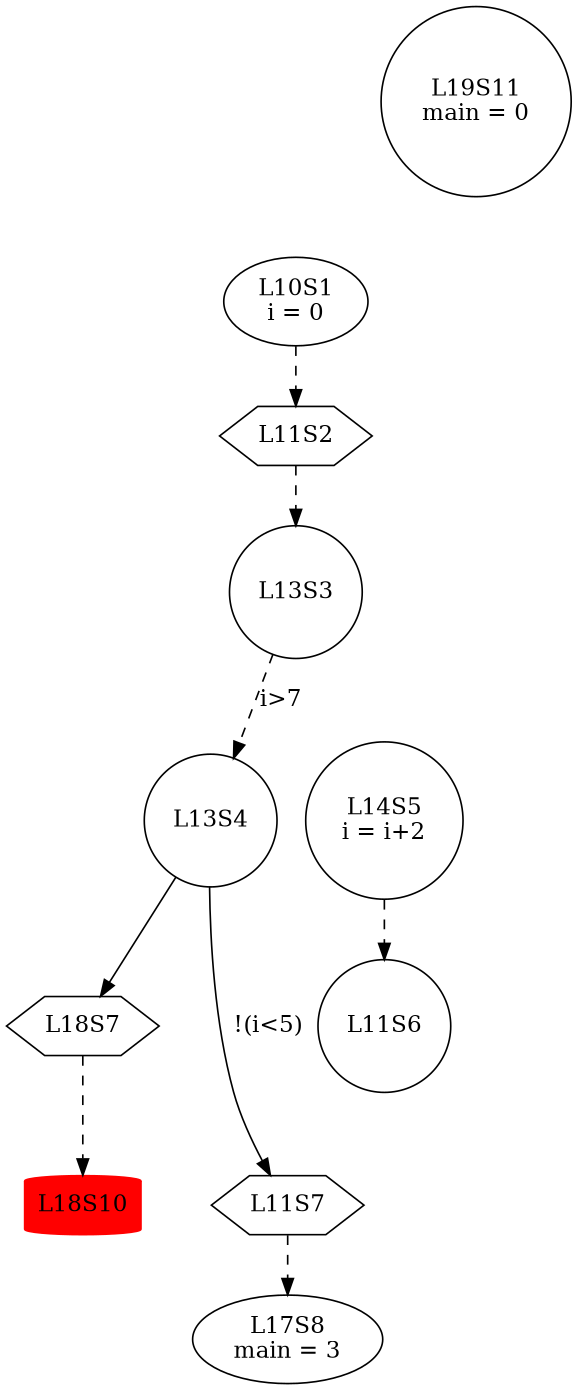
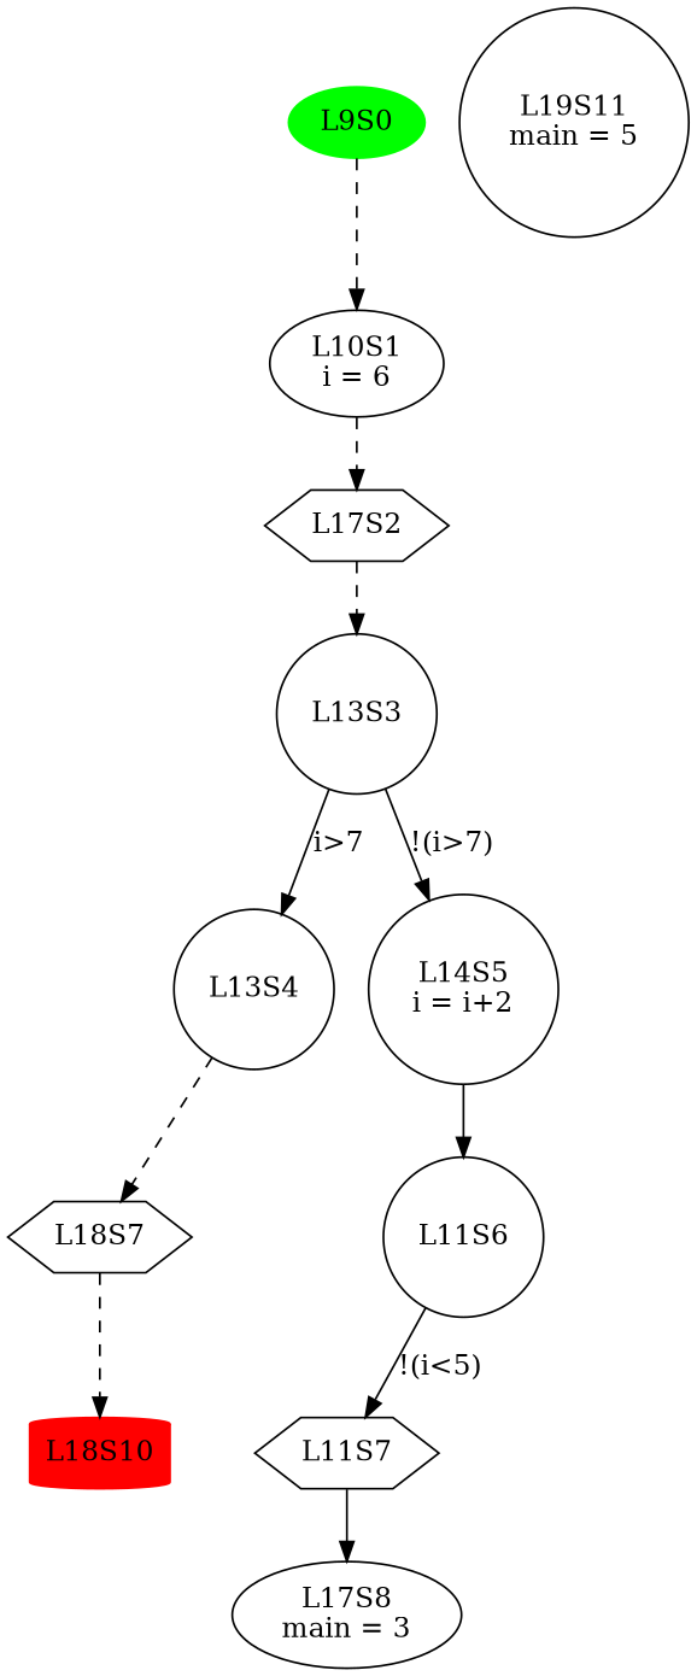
  digraph {
    node [shape=circle]
    edge [style=dashed]
-   n2 [label="L10S1\ni = 0\n" shape=ellipse]
-   n3 [label=L11S2 shape=hexagon]
+   n1 [color=green label=L9S0 shape=ellipse style=filled]
+   n2 [label="L10S1\ni = 6\n" shape=ellipse]
+   n3 [label=L17S2 shape=hexagon]
    n4 [label=L13S3]
    n5 [label=L13S4]
    n6 [label="L14S5\ni = i+2\n"]
    n7 [label=L18S7 shape=hexagon]
    n8 [label=L11S6]
    n9 [color=red label=L18S10 shape=cylinder style=filled]
    n10 [label=L11S7 shape=hexagon]
    n11 [label="L17S8\nmain = 3\n" shape=ellipse]
-   n12 [label="L19S11\nmain = 0\n"]
+   n12 [label="L19S11\nmain = 5\n"]
+   n1 -> n2
    n2 -> n3
    n3 -> n4
-   n4 -> n5 [label="i>7"]
-   n5 -> n7 [style=solid]
-   n6 -> n8
+   n4 -> n5 [label="i>7" style=solid]
+   n4 -> n6 [label="!(i>7)" style=solid]
+   n5 -> n7
+   n6 -> n8 [style=solid]
    n7 -> n9
-   n5 -> n10 [label="!(i<5)" style=solid]
-   n10 -> n11
+   n8 -> n10 [label="!(i<5)" style=solid]
+   n10 -> n11 [style=solid]
  }
